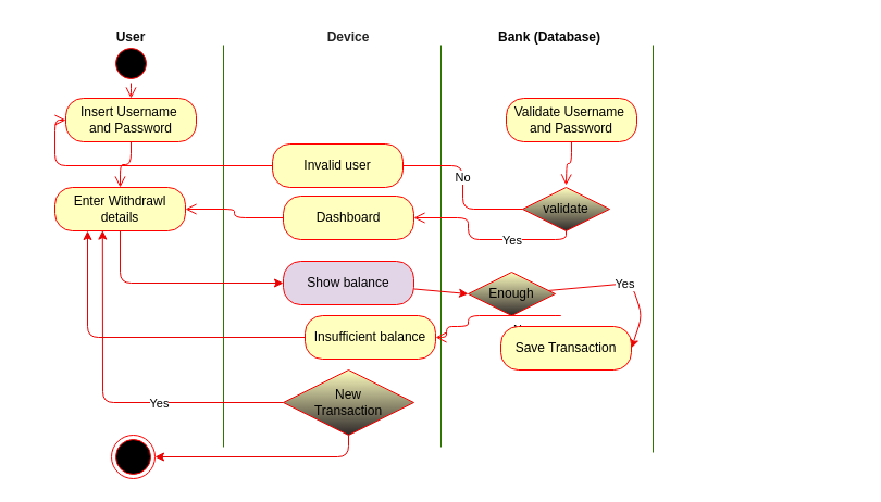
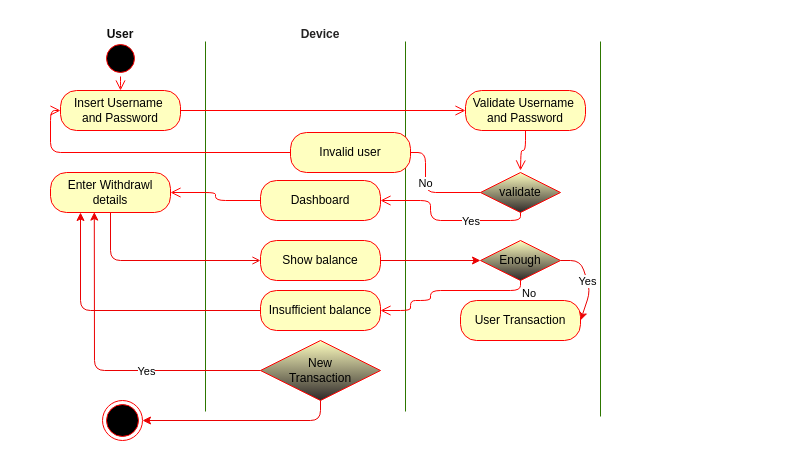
  <mxCell id="0" />
  <mxCell id="1" parent="0" />
  <mxCell id="2" value="" style="line;strokeWidth=1;fillColor=#60a917;align=left;verticalAlign=middle;spacingTop=-1;spacingLeft=3;spacingRight=3;rotatable=1;labelPosition=right;points=[];portConstraint=eastwest;strokeColor=#2D7600;rotation=90;fontColor=#ffffff;" parent="1" vertex="1"><mxGeometry x="20" y="222" width="370" height="8" as="geometry" /></mxCell>
  <mxCell id="3" value="" style="line;strokeWidth=1;align=left;verticalAlign=middle;spacingTop=-1;spacingLeft=3;spacingRight=3;rotatable=1;labelPosition=right;points=[];portConstraint=eastwest;rotation=90;fillColor=#60a917;fontColor=#ffffff;strokeColor=#2D7600;" parent="1" vertex="1"><mxGeometry x="220" y="222" width="370" height="8" as="geometry" /></mxCell>
  <mxCell id="4" value="" style="line;strokeWidth=1;fillColor=#60a917;align=left;verticalAlign=middle;spacingTop=-1;spacingLeft=3;spacingRight=3;rotatable=1;labelPosition=right;points=[];portConstraint=eastwest;strokeColor=#2D7600;rotation=90;fontColor=#ffffff;" parent="1" vertex="1"><mxGeometry x="412.5" y="224.5" width="375" height="8" as="geometry" /></mxCell>
  <mxCell id="5" value="User" style="text;align=center;fontStyle=1;verticalAlign=middle;spacingLeft=3;spacingRight=3;strokeColor=none;rotatable=0;points=[[0,0.5],[1,0.5]];portConstraint=eastwest;fontColor=#0d0d0d;" parent="1" vertex="1"><mxGeometry x="80" y="20" width="80" height="26" as="geometry" /></mxCell>
  <mxCell id="6" value="Device" style="text;align=center;fontStyle=1;verticalAlign=middle;spacingLeft=3;spacingRight=3;strokeColor=none;rotatable=0;points=[[0,0.5],[1,0.5]];portConstraint=eastwest;fontColor=#242323;" parent="1" vertex="1"><mxGeometry x="280" y="20" width="80" height="26" as="geometry" /></mxCell>
- <mxCell id="7" value="Bank (Database)" style="text;align=center;fontStyle=1;verticalAlign=middle;spacingLeft=3;spacingRight=3;rotatable=0;points=[[0,0.5],[1,0.5]];portConstraint=eastwest;fillColor=none;fontColor=#050505;" parent="1" vertex="1"><mxGeometry x="465" y="20" width="80" height="26" as="geometry" /></mxCell>
  <mxCell id="8" value="" style="ellipse;html=1;shape=startState;fillColor=#000000;strokeColor=#ff0000;" parent="1" vertex="1"><mxGeometry x="102" y="40" width="36" height="36" as="geometry" /></mxCell>
  <mxCell id="9" value="" style="edgeStyle=orthogonalEdgeStyle;html=1;verticalAlign=bottom;endArrow=open;endSize=8;strokeColor=#ff0000;" parent="1" source="8" edge="1"><mxGeometry relative="1" as="geometry"><mxPoint x="120" y="90" as="targetPoint" /></mxGeometry></mxCell>
  <mxCell id="10" value="validate" style="rhombus;whiteSpace=wrap;html=1;fillColor=#ffffc0;strokeColor=#ff0000;gradientColor=#2e2828;" parent="1" vertex="1"><mxGeometry x="480" y="172" width="80" height="40" as="geometry" /></mxCell>
  <mxCell id="11" value="Yes" style="edgeStyle=orthogonalEdgeStyle;html=1;align=left;verticalAlign=bottom;endArrow=open;endSize=8;strokeColor=#ff0000;entryX=1;entryY=0.5;entryDx=0;entryDy=0;exitX=0.5;exitY=1;exitDx=0;exitDy=0;" parent="1" source="10" target="16" edge="1"><mxGeometry x="-0.191" y="10" relative="1" as="geometry"><mxPoint x="370" y="176" as="targetPoint" /><mxPoint x="520" y="210" as="sourcePoint" /><Array as="points"><mxPoint x="520" y="220" /><mxPoint x="430" y="220" /><mxPoint x="430" y="200" /></Array><mxPoint as="offset" /></mxGeometry></mxCell>
  <mxCell id="12" value="Insert Username&amp;nbsp;&lt;br&gt;and Password" style="rounded=1;whiteSpace=wrap;html=1;arcSize=40;fontColor=#000000;fillColor=#ffffc0;strokeColor=#ff0000;" parent="1" vertex="1"><mxGeometry x="60" y="90" width="120" height="40" as="geometry" /></mxCell>
- <mxCell id="13" value="" style="edgeStyle=orthogonalEdgeStyle;html=1;verticalAlign=bottom;endArrow=open;endSize=8;strokeColor=#ff0000;" parent="1" source="12" target="19" edge="1"><mxGeometry relative="1" as="geometry"><mxPoint x="465" y="115" as="targetPoint" /></mxGeometry></mxCell>
+ <mxCell id="13" value="" style="edgeStyle=orthogonalEdgeStyle;html=1;verticalAlign=bottom;endArrow=open;endSize=8;strokeColor=#ff0000;entryX=0;entryY=0.5;entryDx=0;entryDy=0;" parent="1" source="12" target="14" edge="1"><mxGeometry relative="1" as="geometry"><mxPoint x="465" y="115" as="targetPoint" /></mxGeometry></mxCell>
  <mxCell id="14" value="Validate Username&amp;nbsp;&lt;br&gt;and Password" style="rounded=1;whiteSpace=wrap;html=1;arcSize=40;fontColor=#000000;fillColor=#ffffc0;strokeColor=#ff0000;" parent="1" vertex="1"><mxGeometry x="465" y="90" width="120" height="40" as="geometry" /></mxCell>
  <mxCell id="15" value="" style="edgeStyle=orthogonalEdgeStyle;html=1;verticalAlign=bottom;endArrow=open;endSize=8;strokeColor=#ff0000;" parent="1" source="14" edge="1"><mxGeometry relative="1" as="geometry"><mxPoint x="520" y="170" as="targetPoint" /></mxGeometry></mxCell>
  <mxCell id="16" value="Dashboard" style="rounded=1;whiteSpace=wrap;html=1;arcSize=40;fontColor=#000000;fillColor=#ffffc0;strokeColor=#ff0000;" parent="1" vertex="1"><mxGeometry x="260" y="180" width="120" height="40" as="geometry" /></mxCell>
  <mxCell id="17" value="" style="edgeStyle=orthogonalEdgeStyle;html=1;verticalAlign=bottom;endArrow=open;endSize=8;strokeColor=#ff0000;" parent="1" source="16" target="19" edge="1"><mxGeometry relative="1" as="geometry"><mxPoint x="170" y="180" as="targetPoint" /></mxGeometry></mxCell>
- <mxCell id="18" style="edgeStyle=none;html=1;entryX=0;entryY=0.5;entryDx=0;entryDy=0;strokeColor=#EB0203;" parent="1" source="19" target="21" edge="1"><mxGeometry relative="1" as="geometry"><Array as="points"><mxPoint x="110" y="260" /></Array></mxGeometry></mxCell>
+ <mxCell id="18" style="edgeStyle=none;html=1;entryX=0;entryY=0.5;entryDx=0;entryDy=0;strokeColor=#EB0203;endArrow=open;" parent="1" source="19" target="21" edge="1"><mxGeometry relative="1" as="geometry"><Array as="points"><mxPoint x="110" y="260" /></Array></mxGeometry></mxCell>
  <mxCell id="19" value="Enter Withdrawl&lt;br&gt;details" style="rounded=1;whiteSpace=wrap;html=1;arcSize=40;fontColor=#000000;fillColor=#ffffc0;strokeColor=#ff0000;" parent="1" vertex="1"><mxGeometry x="50" y="172" width="120" height="40" as="geometry" /></mxCell>
  <mxCell id="20" style="edgeStyle=none;html=1;entryX=0;entryY=0.5;entryDx=0;entryDy=0;strokeColor=#EB0203;" parent="1" source="21" target="24" edge="1"><mxGeometry relative="1" as="geometry" /></mxCell>
- <mxCell id="21" value="Show balance" style="rounded=1;whiteSpace=wrap;html=1;arcSize=40;fontColor=#000000;fillColor=#e1d5e7;strokeColor=#ff0000;" parent="1" vertex="1"><mxGeometry x="260" y="240" width="120" height="40" as="geometry" /></mxCell>
+ <mxCell id="21" value="Show balance" style="rounded=1;whiteSpace=wrap;html=1;arcSize=40;fontColor=#000000;fillColor=#ffffc0;strokeColor=#ff0000;" parent="1" vertex="1"><mxGeometry x="260" y="240" width="120" height="40" as="geometry" /></mxCell>
  <mxCell id="22" value="" style="edgeStyle=orthogonalEdgeStyle;html=1;verticalAlign=bottom;endArrow=open;endSize=8;strokeColor=#ff0000;entryX=0;entryY=0.5;entryDx=0;entryDy=0;exitX=0;exitY=0.5;exitDx=0;exitDy=0;startArrow=none;" parent="1" source="27" target="12" edge="1"><mxGeometry relative="1" as="geometry"><mxPoint x="310" y="320" as="targetPoint" /></mxGeometry></mxCell>
  <mxCell id="23" value="Yes" style="edgeStyle=none;html=1;entryX=1;entryY=0.5;entryDx=0;entryDy=0;strokeColor=#EB0203;" parent="1" source="24" target="28" edge="1"><mxGeometry relative="1" as="geometry"><Array as="points"><mxPoint x="580" y="260" /><mxPoint x="590" y="290" /></Array></mxGeometry></mxCell>
- <mxCell id="24" value="Enough" style="rhombus;whiteSpace=wrap;html=1;fillColor=#ffffc0;strokeColor=#ff0000;gradientColor=#2e2828;" parent="1" vertex="1"><mxGeometry x="430" y="250" width="80" height="40" as="geometry" /></mxCell>
+ <mxCell id="24" value="Enough" style="rhombus;whiteSpace=wrap;html=1;fillColor=#ffffc0;strokeColor=#ff0000;gradientColor=#2e2828;" parent="1" vertex="1"><mxGeometry x="480" y="240" width="80" height="40" as="geometry" /></mxCell>
  <mxCell id="25" value="No" style="edgeStyle=orthogonalEdgeStyle;html=1;align=left;verticalAlign=top;endArrow=open;endSize=8;strokeColor=#ff0000;entryX=1;entryY=0.5;entryDx=0;entryDy=0;" parent="1" source="24" target="30" edge="1"><mxGeometry x="-1" relative="1" as="geometry"><mxPoint x="370" y="310" as="targetPoint" /><Array as="points"><mxPoint x="520" y="290" /><mxPoint x="430" y="290" /><mxPoint x="430" y="300" /><mxPoint x="410" y="300" /><mxPoint x="410" y="310" /></Array></mxGeometry></mxCell>
  <mxCell id="26" value="No" style="edgeStyle=orthogonalEdgeStyle;html=1;verticalAlign=bottom;endArrow=none;endSize=8;strokeColor=#ff0000;entryX=1;entryY=0.5;entryDx=0;entryDy=0;exitX=0;exitY=0.5;exitDx=0;exitDy=0;" parent="1" source="10" target="27" edge="1"><mxGeometry relative="1" as="geometry"><mxPoint x="60" y="110" as="targetPoint" /><mxPoint x="520" y="212" as="sourcePoint" /><Array as="points"><mxPoint x="425" y="192" /><mxPoint x="425" y="152" /></Array></mxGeometry></mxCell>
- <mxCell id="27" value="Invalid user" style="rounded=1;whiteSpace=wrap;html=1;arcSize=40;fontColor=#000000;fillColor=#ffffc0;strokeColor=#ff0000;" parent="1" vertex="1"><mxGeometry x="250" y="132" width="120" height="40" as="geometry" /></mxCell>
- <mxCell id="28" value="Save Transaction" style="rounded=1;whiteSpace=wrap;html=1;arcSize=40;fontColor=#000000;fillColor=#ffffc0;strokeColor=#ff0000;" parent="1" vertex="1"><mxGeometry x="460" y="300" width="120" height="40" as="geometry" /></mxCell>
+ <mxCell id="27" value="Invalid user" style="rounded=1;whiteSpace=wrap;html=1;arcSize=40;fontColor=#000000;fillColor=#ffffc0;strokeColor=#ff0000;" parent="1" vertex="1"><mxGeometry x="290" y="132" width="120" height="40" as="geometry" /></mxCell>
+ <mxCell id="28" value="User Transaction" style="rounded=1;whiteSpace=wrap;html=1;arcSize=40;fontColor=#000000;fillColor=#ffffc0;strokeColor=#ff0000;" parent="1" vertex="1"><mxGeometry x="460" y="300" width="120" height="40" as="geometry" /></mxCell>
  <mxCell id="29" style="edgeStyle=none;html=1;entryX=0.25;entryY=1;entryDx=0;entryDy=0;strokeColor=#EB0203;" parent="1" source="30" target="19" edge="1"><mxGeometry relative="1" as="geometry"><Array as="points"><mxPoint x="80" y="310" /></Array></mxGeometry></mxCell>
- <mxCell id="30" value="Insufficient balance" style="rounded=1;whiteSpace=wrap;html=1;arcSize=40;fontColor=#000000;fillColor=#ffffc0;strokeColor=#ff0000;" parent="1" vertex="1"><mxGeometry x="280" y="290" width="120" height="40" as="geometry" /></mxCell>
+ <mxCell id="30" value="Insufficient balance" style="rounded=1;whiteSpace=wrap;html=1;arcSize=40;fontColor=#000000;fillColor=#ffffc0;strokeColor=#ff0000;" parent="1" vertex="1"><mxGeometry x="260" y="290" width="120" height="40" as="geometry" /></mxCell>
  <mxCell id="31" style="edgeStyle=none;html=1;entryX=0.365;entryY=0.99;entryDx=0;entryDy=0;entryPerimeter=0;strokeColor=#EB0203;" parent="1" source="34" target="19" edge="1"><mxGeometry relative="1" as="geometry"><Array as="points"><mxPoint x="94" y="370" /></Array></mxGeometry></mxCell>
  <mxCell id="32" value="Yes" style="edgeLabel;html=1;align=center;verticalAlign=middle;resizable=0;points=[];" parent="31" vertex="1" connectable="0"><mxGeometry x="-0.288" relative="1" as="geometry"><mxPoint as="offset" /></mxGeometry></mxCell>
  <mxCell id="33" style="edgeStyle=none;html=1;entryX=1;entryY=0.5;entryDx=0;entryDy=0;strokeColor=#EB0203;" parent="1" source="34" edge="1"><mxGeometry relative="1" as="geometry"><Array as="points"><mxPoint x="320" y="420" /></Array><mxPoint x="142" y="420" as="targetPoint" /></mxGeometry></mxCell>
  <mxCell id="34" value="New&lt;br&gt;Transaction" style="rhombus;whiteSpace=wrap;html=1;fillColor=#ffffc0;strokeColor=#ff0000;gradientColor=#2e2828;" parent="1" vertex="1"><mxGeometry x="260" y="340" width="120" height="60" as="geometry" /></mxCell>
  <mxCell id="35" value="" style="ellipse;html=1;shape=endState;fillColor=#000000;strokeColor=#ff0000;" vertex="1" parent="1"><mxGeometry x="102" y="400" width="40" height="40" as="geometry" /></mxCell>
